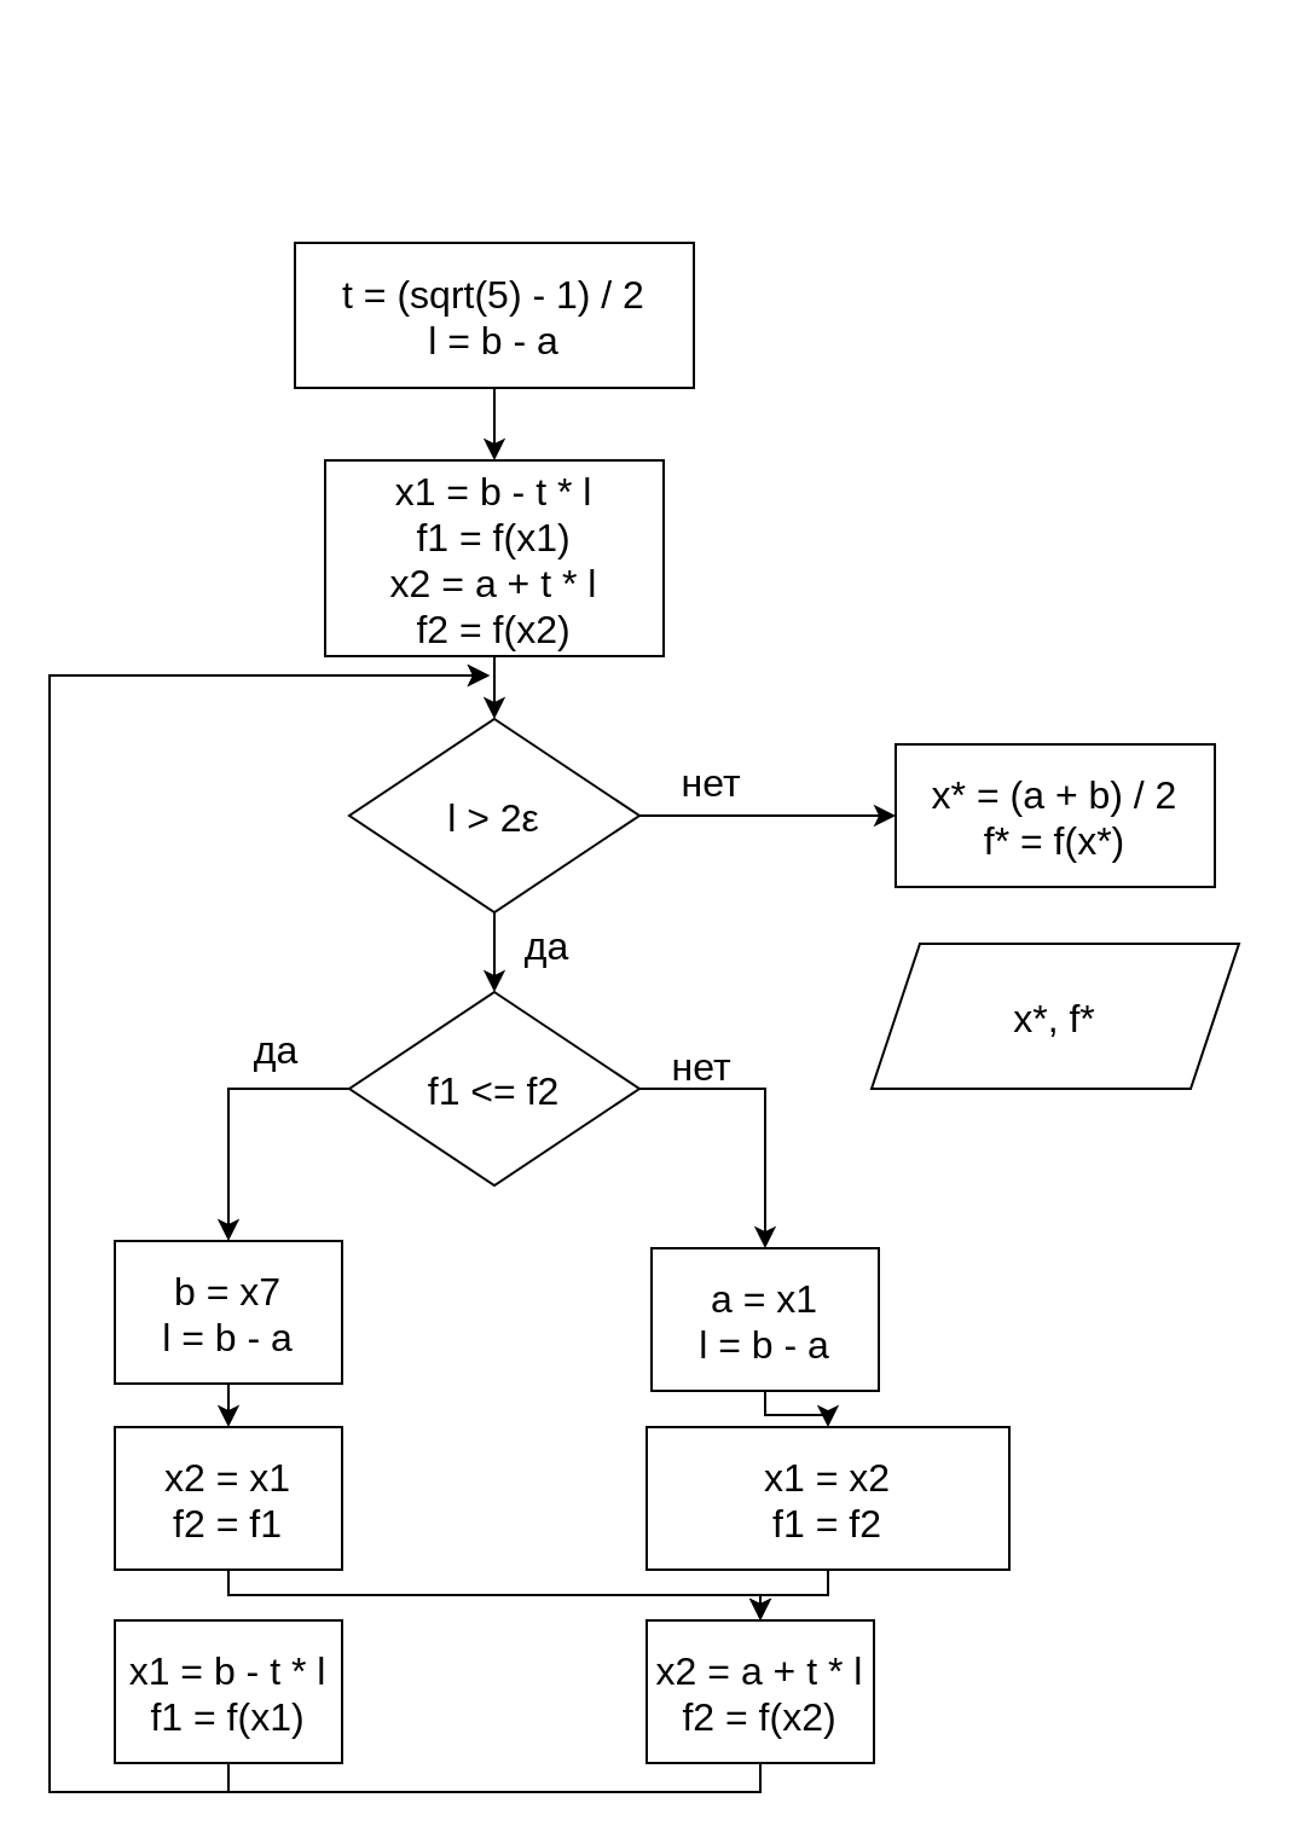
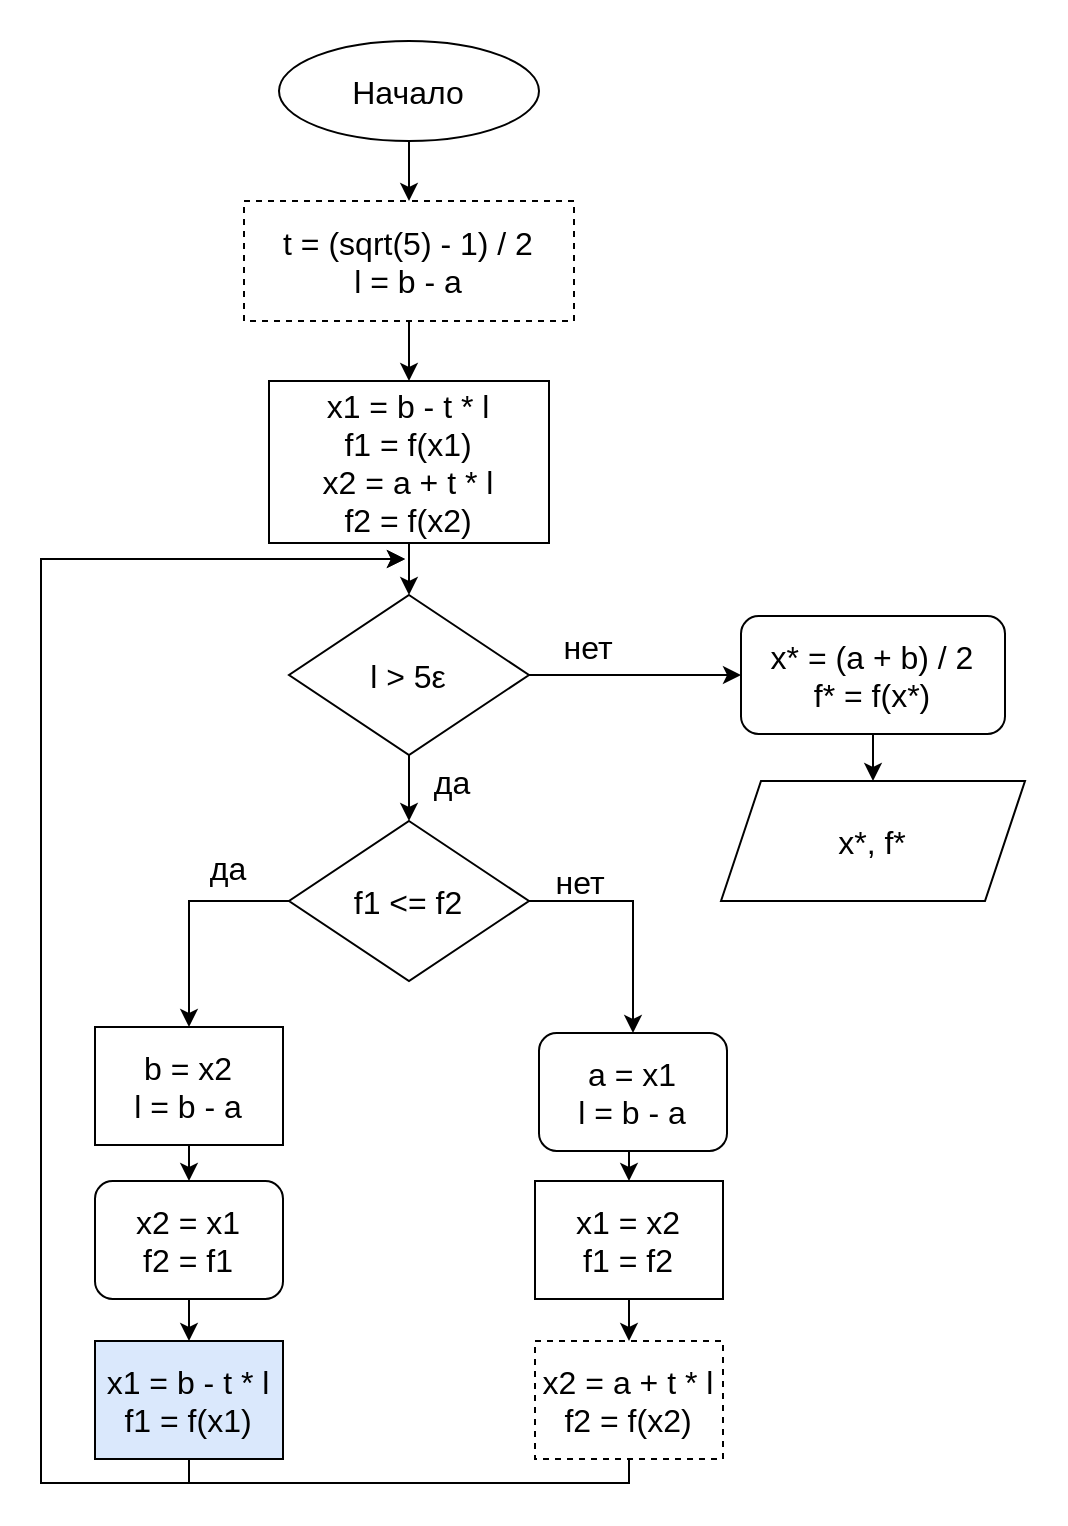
  <mxCell id="0" />
  <mxCell id="1" parent="0" />
+ <mxCell id="2" value="" style="edgeStyle=none;exitX=0.5;exitY=1;exitDx=0;exitDy=0;entryX=0.5;entryY=0;entryDx=0;entryDy=0;fontSize=16;" parent="1" source="3" target="5" edge="1"><mxGeometry relative="1" as="geometry" /></mxCell>
+ <mxCell id="3" value="Начало" style="ellipse;fontSize=16;" parent="1" vertex="1"><mxGeometry x="139" y="20" width="130" height="50" as="geometry" /></mxCell>
  <mxCell id="4" value="" style="edgeStyle=none;exitX=0.5;exitY=1;exitDx=0;exitDy=0;entryX=0.5;entryY=0;entryDx=0;entryDy=0;fontSize=16;" parent="1" source="5" target="7" edge="1"><mxGeometry relative="1" as="geometry" /></mxCell>
- <mxCell id="5" value="t = (sqrt(5) - 1) / 2&#10;l = b - a" style="rounded=0;fontSize=16;" parent="1" vertex="1"><mxGeometry x="121.5" y="100" width="165" height="60" as="geometry" /></mxCell>
+ <mxCell id="5" value="t = (sqrt(5) - 1) / 2&#10;l = b - a" style="rounded=0;fontSize=16;dashed=1;" parent="1" vertex="1"><mxGeometry x="121.5" y="100" width="165" height="60" as="geometry" /></mxCell>
  <mxCell id="6" value="" style="edgeStyle=none;exitX=0.5;exitY=1;exitDx=0;exitDy=0;entryX=0.5;entryY=0;entryDx=0;entryDy=0;fontSize=16;" parent="1" source="7" target="10" edge="1"><mxGeometry relative="1" as="geometry" /></mxCell>
  <mxCell id="7" value="x1 = b - t * l&#10;f1 = f(x1)&#10;x2 = a + t * l&#10;f2 = f(x2)" style="rounded=0;fontSize=16;" parent="1" vertex="1"><mxGeometry x="134" y="190" width="140" height="81" as="geometry" /></mxCell>
  <mxCell id="8" value="" style="edgeStyle=none;exitX=1;exitY=0.5;exitDx=0;exitDy=0;entryX=0;entryY=0.5;entryDx=0;entryDy=0;fontSize=16;" edge="1" parent="1" source="10" target="13"><mxGeometry relative="1" as="geometry" /></mxCell>
  <mxCell id="9" value="" style="edgeStyle=none;exitX=0.5;exitY=1;exitDx=0;exitDy=0;entryX=0.5;entryY=0;entryDx=0;entryDy=0;fontSize=16;" edge="1" parent="1" source="10" target="17"><mxGeometry relative="1" as="geometry" /></mxCell>
- <mxCell id="10" value="l &gt; 2ε" style="rhombus;fontSize=16;" parent="1" vertex="1"><mxGeometry x="144" y="297" width="120" height="80" as="geometry" /></mxCell>
+ <mxCell id="10" value="l &gt; 5ε" style="rhombus;fontSize=16;" parent="1" vertex="1"><mxGeometry x="144" y="297" width="120" height="80" as="geometry" /></mxCell>
  <mxCell id="11" value="нет" style="text;strokeColor=none;fillColor=none;align=center;verticalAlign=middle;rounded=0;fontSize=16;" parent="1" vertex="1"><mxGeometry x="264" y="307.5" width="60" height="30" as="geometry" /></mxCell>
- <mxCell id="13" value="x* = (a + b) / 2&#10;f* = f(x*)" style="rounded=0;fontSize=16;" vertex="1" parent="1"><mxGeometry x="370" y="307.5" width="132" height="59" as="geometry" /></mxCell>
+ <mxCell id="12" value="" style="edgeStyle=none;exitX=0.5;exitY=1;exitDx=0;exitDy=0;entryX=0.5;entryY=0;entryDx=0;entryDy=0;fontSize=16;" edge="1" parent="1" source="13" target="14"><mxGeometry relative="1" as="geometry" /></mxCell>
+ <mxCell id="13" value="x* = (a + b) / 2&#10;f* = f(x*)" style="fontSize=16;rounded=1;" vertex="1" parent="1"><mxGeometry x="370" y="307.5" width="132" height="59" as="geometry" /></mxCell>
  <mxCell id="14" value="x*, f*" style="shape=parallelogram;perimeter=parallelogramPerimeter;fixedSize=1;fontSize=16;" vertex="1" parent="1"><mxGeometry x="360" y="390" width="152" height="60" as="geometry" /></mxCell>
  <mxCell id="15" value="" style="edgeStyle=orthogonalEdgeStyle;exitX=0;exitY=0.5;exitDx=0;exitDy=0;entryX=0.5;entryY=0;entryDx=0;entryDy=0;fontSize=16;rounded=0;" edge="1" parent="1" source="17" target="19"><mxGeometry relative="1" as="geometry" /></mxCell>
  <mxCell id="16" value="" style="edgeStyle=orthogonalEdgeStyle;rounded=0;exitX=1;exitY=0.5;exitDx=0;exitDy=0;entryX=0.5;entryY=0;entryDx=0;entryDy=0;fontSize=16;" edge="1" parent="1" source="17" target="27"><mxGeometry relative="1" as="geometry" /></mxCell>
  <mxCell id="17" value="f1 &lt;= f2" style="rhombus;fontSize=16;" vertex="1" parent="1"><mxGeometry x="144" y="410" width="120" height="80" as="geometry" /></mxCell>
  <mxCell id="18" value="" style="edgeStyle=orthogonalEdgeStyle;rounded=0;exitX=0.5;exitY=1;exitDx=0;exitDy=0;entryX=0.5;entryY=0;entryDx=0;entryDy=0;fontSize=16;" edge="1" parent="1" source="19" target="23"><mxGeometry relative="1" as="geometry" /></mxCell>
- <mxCell id="19" value="b = x7&#10;l = b - a" style="rounded=0;fontSize=16;" vertex="1" parent="1"><mxGeometry x="47" y="513" width="94" height="59" as="geometry" /></mxCell>
+ <mxCell id="19" value="b = x2&#10;l = b - a" style="rounded=0;fontSize=16;" vertex="1" parent="1"><mxGeometry x="47" y="513" width="94" height="59" as="geometry" /></mxCell>
  <mxCell id="20" value="да" style="text;strokeColor=none;fillColor=none;align=center;verticalAlign=middle;rounded=0;fontSize=16;" vertex="1" parent="1"><mxGeometry x="84" y="418" width="60" height="30" as="geometry" /></mxCell>
  <mxCell id="21" value="да" style="text;strokeColor=none;fillColor=none;align=center;verticalAlign=middle;rounded=0;fontSize=16;" vertex="1" parent="1"><mxGeometry x="196" y="375" width="60" height="30" as="geometry" /></mxCell>
- <mxCell id="22" value="" style="edgeStyle=orthogonalEdgeStyle;rounded=0;exitX=0.5;exitY=1;exitDx=0;exitDy=0;fontSize=16;" edge="1" parent="1" source="23" target="31"><mxGeometry relative="1" as="geometry" /></mxCell>
- <mxCell id="23" value="x2 = x1&#10;f2 = f1" style="rounded=0;fontSize=16;" vertex="1" parent="1"><mxGeometry x="47" y="590" width="94" height="59" as="geometry" /></mxCell>
+ <mxCell id="22" value="" style="edgeStyle=orthogonalEdgeStyle;rounded=0;exitX=0.5;exitY=1;exitDx=0;exitDy=0;entryX=0.5;entryY=0;entryDx=0;entryDy=0;fontSize=16;" edge="1" parent="1" source="23" target="25"><mxGeometry relative="1" as="geometry" /></mxCell>
+ <mxCell id="23" value="x2 = x1&#10;f2 = f1" style="fontSize=16;rounded=1;" vertex="1" parent="1"><mxGeometry x="47" y="590" width="94" height="59" as="geometry" /></mxCell>
  <mxCell id="24" value="" style="edgeStyle=orthogonalEdgeStyle;rounded=0;exitX=0.5;exitY=1;exitDx=0;exitDy=0;fontSize=16;" edge="1" parent="1" source="25"><mxGeometry relative="1" as="geometry"><mxPoint x="202" y="279" as="targetPoint" /><Array as="points"><mxPoint x="94" y="741" /><mxPoint x="20" y="741" /><mxPoint x="20" y="279" /></Array></mxGeometry></mxCell>
- <mxCell id="25" value="x1 = b - t * l&#10;f1 = f(x1)" style="rounded=0;fontSize=16;" vertex="1" parent="1"><mxGeometry x="47" y="670" width="94" height="59" as="geometry" /></mxCell>
+ <mxCell id="25" value="x1 = b - t * l&#10;f1 = f(x1)" style="rounded=0;fontSize=16;fillColor=#dae8fc;" vertex="1" parent="1"><mxGeometry x="47" y="670" width="94" height="59" as="geometry" /></mxCell>
  <mxCell id="26" value="" style="edgeStyle=orthogonalEdgeStyle;rounded=0;exitX=0.5;exitY=1;exitDx=0;exitDy=0;entryX=0.5;entryY=0;entryDx=0;entryDy=0;fontSize=16;" edge="1" parent="1" source="27" target="29"><mxGeometry relative="1" as="geometry" /></mxCell>
- <mxCell id="27" value="a = x1&#10;l = b - a" style="rounded=0;fontSize=16;" vertex="1" parent="1"><mxGeometry x="269" y="516" width="94" height="59" as="geometry" /></mxCell>
+ <mxCell id="27" value="a = x1&#10;l = b - a" style="fontSize=16;rounded=1;" vertex="1" parent="1"><mxGeometry x="269" y="516" width="94" height="59" as="geometry" /></mxCell>
  <mxCell id="28" value="" style="edgeStyle=orthogonalEdgeStyle;rounded=0;exitX=0.5;exitY=1;exitDx=0;exitDy=0;entryX=0.5;entryY=0;entryDx=0;entryDy=0;fontSize=16;" edge="1" parent="1" source="29" target="31"><mxGeometry relative="1" as="geometry" /></mxCell>
- <mxCell id="29" value="x1 = x2&#10;f1 = f2" style="rounded=0;fontSize=16;" vertex="1" parent="1"><mxGeometry x="267" y="590" width="150" height="59" as="geometry" /></mxCell>
+ <mxCell id="29" value="x1 = x2&#10;f1 = f2" style="rounded=0;fontSize=16;" vertex="1" parent="1"><mxGeometry x="267" y="590" width="94" height="59" as="geometry" /></mxCell>
  <mxCell id="30" value="" style="edgeStyle=orthogonalEdgeStyle;rounded=0;exitX=0.5;exitY=1;exitDx=0;exitDy=0;fontSize=16;" edge="1" parent="1" source="31"><mxGeometry relative="1" as="geometry"><mxPoint x="202" y="279" as="targetPoint" /><Array as="points"><mxPoint x="314" y="741" /><mxPoint x="20" y="741" /><mxPoint x="20" y="279" /></Array></mxGeometry></mxCell>
- <mxCell id="31" value="x2 = a + t * l&#10;f2 = f(x2)" style="rounded=0;fontSize=16;" vertex="1" parent="1"><mxGeometry x="267" y="670" width="94" height="59" as="geometry" /></mxCell>
+ <mxCell id="31" value="x2 = a + t * l&#10;f2 = f(x2)" style="rounded=0;fontSize=16;dashed=1;" vertex="1" parent="1"><mxGeometry x="267" y="670" width="94" height="59" as="geometry" /></mxCell>
  <mxCell id="32" value="нет" style="text;strokeColor=none;fillColor=none;align=center;verticalAlign=middle;rounded=0;fontSize=16;" vertex="1" parent="1"><mxGeometry x="260" y="425" width="60" height="30" as="geometry" /></mxCell>
